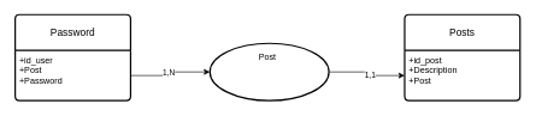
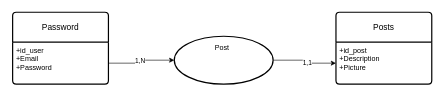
  <mxCell id="0" />
  <mxCell id="1" parent="0" />
  <mxCell id="2" value="Password" style="swimlane;childLayout=stackLayout;horizontal=1;startSize=50;horizontalStack=0;rounded=1;fontSize=14;fontStyle=0;strokeWidth=2;resizeParent=0;resizeLast=1;shadow=0;dashed=0;align=center;arcSize=4;whiteSpace=wrap;html=1;" vertex="1" parent="1"><mxGeometry x="20" y="20" width="160" height="120" as="geometry" /></mxCell>
- <mxCell id="3" value="+id_user&lt;br&gt;+Post&lt;br&gt;+Password" style="align=left;strokeColor=none;fillColor=none;spacingLeft=4;fontSize=12;verticalAlign=top;resizable=0;rotatable=0;part=1;html=1;" vertex="1" parent="2"><mxGeometry y="50" width="160" height="70" as="geometry" /></mxCell>
+ <mxCell id="3" value="+id_user&lt;br&gt;+Email&lt;br&gt;+Password" style="align=left;strokeColor=none;fillColor=none;spacingLeft=4;fontSize=12;verticalAlign=top;resizable=0;rotatable=0;part=1;html=1;" vertex="1" parent="2"><mxGeometry y="50" width="160" height="70" as="geometry" /></mxCell>
  <mxCell id="4" value="Posts" style="swimlane;childLayout=stackLayout;horizontal=1;startSize=50;horizontalStack=0;rounded=1;fontSize=14;fontStyle=0;strokeWidth=2;resizeParent=0;resizeLast=1;shadow=0;dashed=0;align=center;arcSize=4;whiteSpace=wrap;html=1;" vertex="1" parent="1"><mxGeometry x="560" y="20" width="160" height="120" as="geometry" /></mxCell>
- <mxCell id="5" value="+id_post&lt;br&gt;+Description&lt;br&gt;+Post" style="align=left;strokeColor=none;fillColor=none;spacingLeft=4;fontSize=12;verticalAlign=top;resizable=0;rotatable=0;part=1;html=1;" vertex="1" parent="4"><mxGeometry y="50" width="160" height="70" as="geometry" /></mxCell>
+ <mxCell id="5" value="+id_post&lt;br&gt;+Description&lt;br&gt;+Picture" style="align=left;strokeColor=none;fillColor=none;spacingLeft=4;fontSize=12;verticalAlign=top;resizable=0;rotatable=0;part=1;html=1;" vertex="1" parent="4"><mxGeometry y="50" width="160" height="70" as="geometry" /></mxCell>
  <mxCell id="6" value="" style="edgeStyle=orthogonalEdgeStyle;rounded=0;orthogonalLoop=1;jettySize=auto;html=1;" edge="1" parent="1" source="8" target="5"><mxGeometry relative="1" as="geometry" /></mxCell>
  <mxCell id="7" value="1,1" style="edgeLabel;html=1;align=center;verticalAlign=middle;resizable=0;points=[];" vertex="1" connectable="0" parent="6"><mxGeometry x="0.111" y="1" relative="1" as="geometry"><mxPoint as="offset" /></mxGeometry></mxCell>
  <mxCell id="8" value="" style="ellipse;whiteSpace=wrap;html=1;fontSize=14;fontStyle=0;startSize=50;rounded=1;strokeWidth=2;shadow=0;dashed=0;arcSize=4;" vertex="1" parent="1"><mxGeometry x="290" y="60" width="165" height="80" as="geometry" /></mxCell>
  <mxCell id="9" style="edgeStyle=orthogonalEdgeStyle;rounded=0;orthogonalLoop=1;jettySize=auto;html=1;entryX=0;entryY=0.5;entryDx=0;entryDy=0;" edge="1" parent="1" source="3" target="8"><mxGeometry relative="1" as="geometry" /></mxCell>
  <mxCell id="10" value="1,N" style="edgeLabel;html=1;align=center;verticalAlign=middle;resizable=0;points=[];" vertex="1" connectable="0" parent="9"><mxGeometry x="0.032" y="3" relative="1" as="geometry"><mxPoint as="offset" /></mxGeometry></mxCell>
  <mxCell id="11" value="Post" style="text;html=1;strokeColor=none;fillColor=none;align=center;verticalAlign=middle;whiteSpace=wrap;rounded=0;" vertex="1" parent="1"><mxGeometry x="340" y="65" width="60" height="30" as="geometry" /></mxCell>
